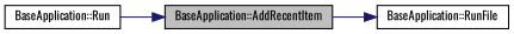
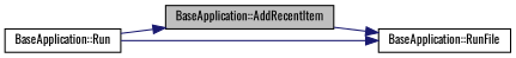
  digraph {
    fontname=Oswald
    rankdir=RL
    node [color=black fillcolor=white fontname=Oswald fontsize=10 shape=record style=filled]
    edge [color=midnightblue dir=back fontname=Oswald fontsize=10 labelfontname=Helvetica labelfontsize=10 style=solid]
    n1 [fillcolor=grey75 fontcolor=black height=0.2 label="BaseApplication::AddRecentItem" width=0.4]
    n2 [height=0.2 label="BaseApplication::Run" width=0.4]
    n3 [height=0.2 label="BaseApplication::RunFile" width=0.4]
    n1 -> n2
    n3 -> n1
+   n3 -> n2
  }
